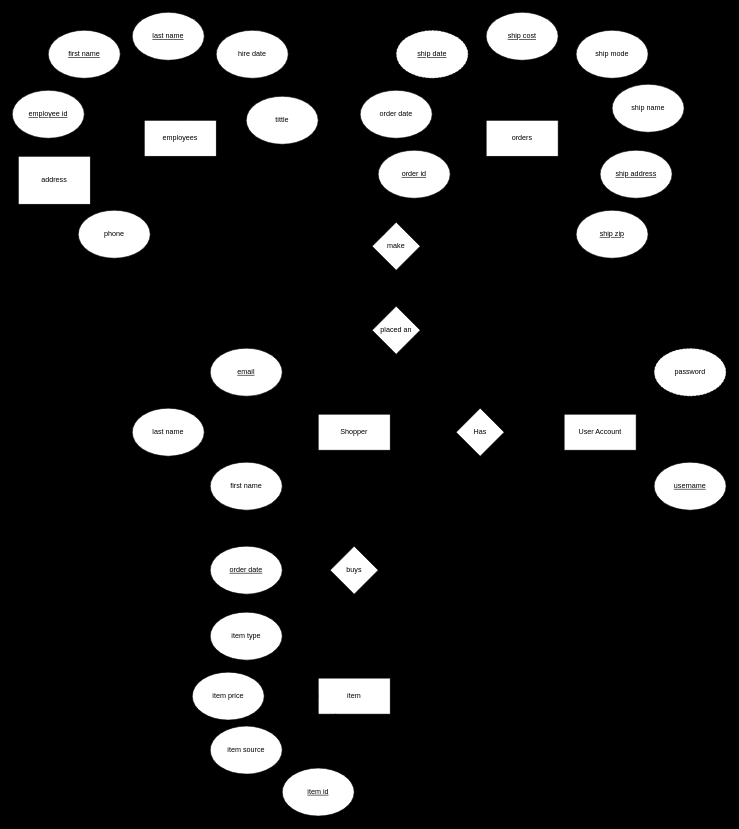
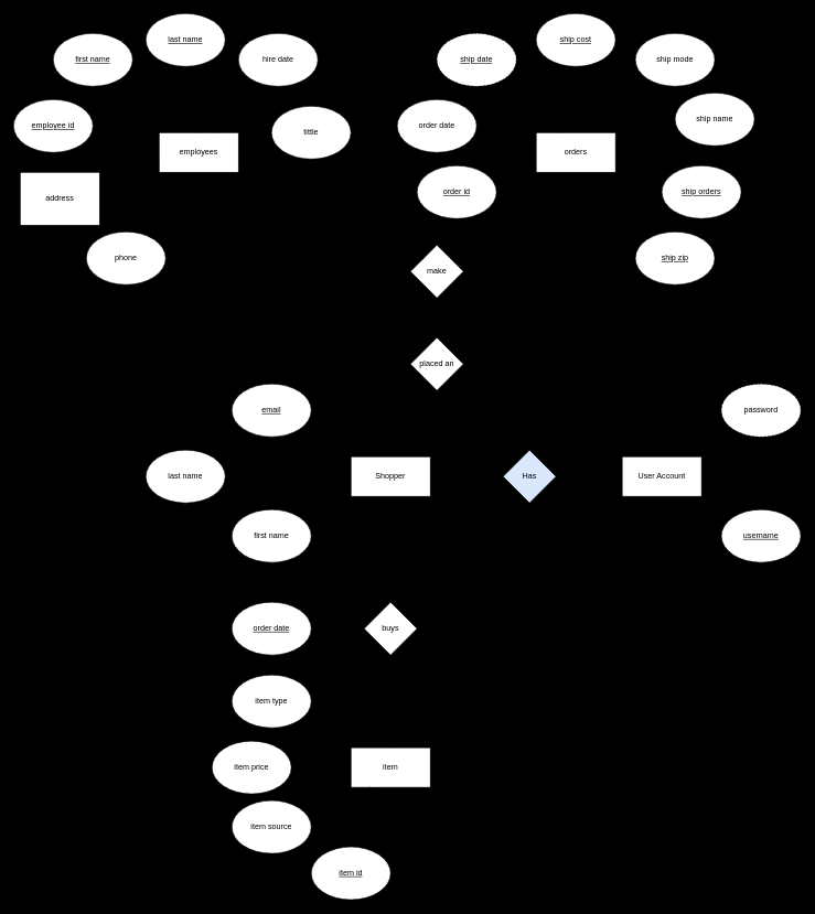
  <mxCell id="0" />
  <mxCell id="1" parent="0" />
  <mxCell id="2" style="edgeStyle=none;html=1;exitX=0;exitY=0;exitDx=0;exitDy=0;entryX=1;entryY=1;entryDx=0;entryDy=0;strokeColor=default;startArrow=none;startFill=0;endArrow=none;endFill=0;strokeWidth=1;" parent="1" source="8" target="13" edge="1"><mxGeometry relative="1" as="geometry" /></mxCell>
  <mxCell id="3" style="edgeStyle=none;html=1;exitX=0;exitY=0.5;exitDx=0;exitDy=0;entryX=1;entryY=0.5;entryDx=0;entryDy=0;strokeColor=default;strokeWidth=4;startArrow=none;startFill=0;endArrow=none;endFill=0;" parent="1" source="8" target="14" edge="1"><mxGeometry relative="1" as="geometry" /></mxCell>
  <mxCell id="4" style="edgeStyle=none;html=1;exitX=0;exitY=1;exitDx=0;exitDy=0;entryX=1;entryY=0;entryDx=0;entryDy=0;strokeColor=default;strokeWidth=4;startArrow=none;startFill=0;endArrow=none;endFill=0;" parent="1" source="8" target="15" edge="1"><mxGeometry relative="1" as="geometry" /></mxCell>
  <mxCell id="5" style="edgeStyle=none;html=1;exitX=0.5;exitY=1;exitDx=0;exitDy=0;entryX=0.5;entryY=0;entryDx=0;entryDy=0;strokeColor=default;strokeWidth=4;startArrow=none;startFill=0;endArrow=none;endFill=0;" parent="1" source="8" target="24" edge="1"><mxGeometry relative="1" as="geometry" /></mxCell>
  <mxCell id="6" value="" style="edgeStyle=none;html=1;strokeColor=default;strokeWidth=1;startArrow=none;startFill=0;endArrow=openThin;endFill=0;" parent="1" source="8" target="12" edge="1"><mxGeometry relative="1" as="geometry" /></mxCell>
  <mxCell id="7" style="edgeStyle=none;html=1;exitX=0.5;exitY=0;exitDx=0;exitDy=0;entryX=0;entryY=1;entryDx=0;entryDy=0;strokeColor=default;strokeWidth=4;startArrow=none;startFill=0;endArrow=none;endFill=0;" parent="1" source="8" target="68" edge="1"><mxGeometry relative="1" as="geometry" /></mxCell>
  <mxCell id="8" value="Shopper" style="rounded=0;whiteSpace=wrap;html=1;" parent="1" vertex="1"><mxGeometry x="530" y="690" width="120" height="60" as="geometry" /></mxCell>
  <mxCell id="9" value="" style="edgeStyle=none;html=1;strokeColor=default;strokeWidth=1;startArrow=none;startFill=0;endArrow=openThin;endFill=0;" parent="1" source="11" target="12" edge="1"><mxGeometry relative="1" as="geometry" /></mxCell>
  <mxCell id="10" style="edgeStyle=none;html=1;exitX=1;exitY=0;exitDx=0;exitDy=0;strokeColor=default;strokeWidth=4;startArrow=none;startFill=0;endArrow=none;endFill=0;" parent="1" source="11" target="25" edge="1"><mxGeometry relative="1" as="geometry" /></mxCell>
  <mxCell id="11" value="User Account" style="rounded=0;whiteSpace=wrap;html=1;" parent="1" vertex="1"><mxGeometry x="940" y="690" width="120" height="60" as="geometry" /></mxCell>
- <mxCell id="12" value="Has" style="rhombus;whiteSpace=wrap;html=1;" parent="1" vertex="1"><mxGeometry x="760" y="680" width="80" height="80" as="geometry" /></mxCell>
+ <mxCell id="12" value="Has" style="rhombus;whiteSpace=wrap;html=1;fillColor=#dae8fc;" parent="1" vertex="1"><mxGeometry x="760" y="680" width="80" height="80" as="geometry" /></mxCell>
  <mxCell id="13" value="&lt;u&gt;email&lt;/u&gt;" style="ellipse;whiteSpace=wrap;html=1;" parent="1" vertex="1"><mxGeometry x="350" y="580" width="120" height="80" as="geometry" /></mxCell>
  <mxCell id="14" value="last name" style="ellipse;whiteSpace=wrap;html=1;" parent="1" vertex="1"><mxGeometry x="220" y="680" width="120" height="80" as="geometry" /></mxCell>
  <mxCell id="15" value="first name" style="ellipse;whiteSpace=wrap;html=1;" parent="1" vertex="1"><mxGeometry x="350" y="770" width="120" height="80" as="geometry" /></mxCell>
  <mxCell id="16" value="item" style="rounded=0;whiteSpace=wrap;html=1;" parent="1" vertex="1"><mxGeometry x="530" y="1130" width="120" height="60" as="geometry" /></mxCell>
  <mxCell id="17" style="edgeStyle=none;html=1;exitX=1;exitY=1;exitDx=0;exitDy=0;entryX=0;entryY=0;entryDx=0;entryDy=0;strokeColor=default;strokeWidth=4;startArrow=none;startFill=0;endArrow=none;endFill=0;" parent="1" source="18" target="16" edge="1"><mxGeometry relative="1" as="geometry" /></mxCell>
  <mxCell id="18" value="item type" style="ellipse;whiteSpace=wrap;html=1;" parent="1" vertex="1"><mxGeometry x="350" y="1020" width="120" height="80" as="geometry" /></mxCell>
  <mxCell id="19" style="edgeStyle=none;html=1;exitX=1;exitY=0.5;exitDx=0;exitDy=0;entryX=0;entryY=0.5;entryDx=0;entryDy=0;strokeColor=default;strokeWidth=4;startArrow=none;startFill=0;endArrow=none;endFill=0;" parent="1" source="20" target="16" edge="1"><mxGeometry relative="1" as="geometry" /></mxCell>
  <mxCell id="20" value="item price" style="ellipse;whiteSpace=wrap;html=1;" parent="1" vertex="1"><mxGeometry x="320" y="1120" width="120" height="80" as="geometry" /></mxCell>
  <mxCell id="21" style="edgeStyle=none;html=1;exitX=1;exitY=0;exitDx=0;exitDy=0;entryX=0;entryY=1;entryDx=0;entryDy=0;strokeColor=default;strokeWidth=4;startArrow=none;startFill=0;endArrow=none;endFill=0;" parent="1" source="22" target="16" edge="1"><mxGeometry relative="1" as="geometry" /></mxCell>
  <mxCell id="22" value="item source" style="ellipse;whiteSpace=wrap;html=1;" parent="1" vertex="1"><mxGeometry x="350" y="1210" width="120" height="80" as="geometry" /></mxCell>
  <mxCell id="23" style="edgeStyle=none;html=1;exitX=0.5;exitY=1;exitDx=0;exitDy=0;entryX=0.5;entryY=0;entryDx=0;entryDy=0;strokeColor=default;strokeWidth=1;startArrow=classic;startFill=1;endArrow=none;endFill=0;" parent="1" source="24" target="16" edge="1"><mxGeometry relative="1" as="geometry" /></mxCell>
  <mxCell id="24" value="buys" style="rhombus;whiteSpace=wrap;html=1;" parent="1" vertex="1"><mxGeometry x="550" y="910" width="80" height="80" as="geometry" /></mxCell>
  <mxCell id="25" value="password" style="ellipse;whiteSpace=wrap;html=1;dashed=1;" parent="1" vertex="1"><mxGeometry x="1090" y="580" width="120" height="80" as="geometry" /></mxCell>
  <mxCell id="26" style="edgeStyle=none;html=1;exitX=0;exitY=0;exitDx=0;exitDy=0;entryX=1;entryY=1;entryDx=0;entryDy=0;strokeColor=default;strokeWidth=4;startArrow=none;startFill=0;endArrow=none;endFill=0;" parent="1" source="27" target="11" edge="1"><mxGeometry relative="1" as="geometry" /></mxCell>
  <mxCell id="27" value="&lt;u&gt;username&lt;/u&gt;" style="ellipse;whiteSpace=wrap;html=1;" parent="1" vertex="1"><mxGeometry x="1090" y="770" width="120" height="80" as="geometry" /></mxCell>
  <mxCell id="28" style="edgeStyle=none;html=1;exitX=0.5;exitY=0;exitDx=0;exitDy=0;entryX=0.5;entryY=1;entryDx=0;entryDy=0;strokeColor=default;strokeWidth=1;startArrow=none;startFill=0;endArrow=none;endFill=0;" parent="1" source="34" target="41" edge="1"><mxGeometry relative="1" as="geometry" /></mxCell>
  <mxCell id="29" value="" style="edgeStyle=none;html=1;strokeColor=default;strokeWidth=1;startArrow=none;startFill=0;endArrow=classicThin;endFill=1;" parent="1" source="34" target="43" edge="1"><mxGeometry relative="1" as="geometry" /></mxCell>
  <mxCell id="30" style="edgeStyle=none;html=1;exitX=0.75;exitY=0;exitDx=0;exitDy=0;entryX=0;entryY=1;entryDx=0;entryDy=0;strokeColor=default;strokeWidth=1;startArrow=none;startFill=0;endArrow=none;endFill=0;" parent="1" source="34" target="42" edge="1"><mxGeometry relative="1" as="geometry" /></mxCell>
  <mxCell id="31" style="edgeStyle=none;html=1;exitX=0;exitY=0.75;exitDx=0;exitDy=0;entryX=1;entryY=0;entryDx=0;entryDy=0;strokeColor=default;strokeWidth=4;startArrow=none;startFill=0;endArrow=none;endFill=0;" parent="1" source="34" target="44" edge="1"><mxGeometry relative="1" as="geometry" /></mxCell>
  <mxCell id="32" style="edgeStyle=none;html=1;exitX=1;exitY=0.75;exitDx=0;exitDy=0;entryX=0;entryY=0;entryDx=0;entryDy=0;strokeColor=default;strokeWidth=1;startArrow=none;startFill=0;endArrow=none;endFill=0;" parent="1" source="34" target="45" edge="1"><mxGeometry relative="1" as="geometry" /></mxCell>
  <mxCell id="33" style="edgeStyle=none;html=1;exitX=0;exitY=0.25;exitDx=0;exitDy=0;strokeColor=default;strokeWidth=4;startArrow=none;startFill=0;endArrow=none;endFill=0;" parent="1" source="34" target="46" edge="1"><mxGeometry relative="1" as="geometry" /></mxCell>
  <mxCell id="34" value="orders" style="rounded=0;whiteSpace=wrap;html=1;" parent="1" vertex="1"><mxGeometry x="810" y="200" width="120" height="60" as="geometry" /></mxCell>
  <mxCell id="35" value="" style="edgeStyle=none;html=1;strokeColor=default;strokeWidth=4;startArrow=none;startFill=0;endArrow=none;endFill=0;" parent="1" source="36" target="24" edge="1"><mxGeometry relative="1" as="geometry" /></mxCell>
  <mxCell id="36" value="&lt;u&gt;order date&lt;/u&gt;" style="ellipse;whiteSpace=wrap;html=1;" parent="1" vertex="1"><mxGeometry x="350" y="910" width="120" height="80" as="geometry" /></mxCell>
  <mxCell id="37" style="edgeStyle=none;html=1;exitX=1;exitY=1;exitDx=0;exitDy=0;entryX=0.25;entryY=0;entryDx=0;entryDy=0;strokeColor=default;strokeWidth=1;startArrow=none;startFill=0;endArrow=none;endFill=0;" parent="1" source="38" target="34" edge="1"><mxGeometry relative="1" as="geometry" /></mxCell>
  <mxCell id="38" value="&lt;u&gt;ship date&lt;/u&gt;" style="ellipse;whiteSpace=wrap;html=1;dashed=1;" parent="1" vertex="1"><mxGeometry x="660" y="50" width="120" height="80" as="geometry" /></mxCell>
  <mxCell id="39" style="edgeStyle=none;html=1;exitX=0.5;exitY=0;exitDx=0;exitDy=0;entryX=0.25;entryY=1;entryDx=0;entryDy=0;strokeColor=default;strokeWidth=4;startArrow=none;startFill=0;endArrow=none;endFill=0;" parent="1" source="40" target="16" edge="1"><mxGeometry relative="1" as="geometry" /></mxCell>
  <mxCell id="40" value="&lt;u&gt;item id&lt;/u&gt;" style="ellipse;whiteSpace=wrap;html=1;" parent="1" vertex="1"><mxGeometry x="470" y="1280" width="120" height="80" as="geometry" /></mxCell>
  <mxCell id="41" value="&lt;u&gt;ship cost&lt;/u&gt;" style="ellipse;whiteSpace=wrap;html=1;" parent="1" vertex="1"><mxGeometry x="810" y="20" width="120" height="80" as="geometry" /></mxCell>
  <mxCell id="42" value="ship mode" style="ellipse;whiteSpace=wrap;html=1;" parent="1" vertex="1"><mxGeometry x="960" y="50" width="120" height="80" as="geometry" /></mxCell>
  <mxCell id="43" value="make" style="rhombus;whiteSpace=wrap;html=1;" parent="1" vertex="1"><mxGeometry x="620" y="370" width="80" height="80" as="geometry" /></mxCell>
  <mxCell id="44" value="&lt;u&gt;order id&lt;/u&gt;" style="ellipse;whiteSpace=wrap;html=1;" parent="1" vertex="1"><mxGeometry x="630" y="250" width="120" height="80" as="geometry" /></mxCell>
- <mxCell id="45" value="&lt;u&gt;ship address&lt;/u&gt;" style="ellipse;whiteSpace=wrap;html=1;" parent="1" vertex="1"><mxGeometry x="1000" y="250" width="120" height="80" as="geometry" /></mxCell>
+ <mxCell id="45" value="&lt;u&gt;ship orders&lt;/u&gt;" style="ellipse;whiteSpace=wrap;html=1;" parent="1" vertex="1"><mxGeometry x="1000" y="250" width="120" height="80" as="geometry" /></mxCell>
  <mxCell id="46" value="order date" style="ellipse;whiteSpace=wrap;html=1;" parent="1" vertex="1"><mxGeometry x="600" y="150" width="120" height="80" as="geometry" /></mxCell>
  <mxCell id="47" style="edgeStyle=none;html=1;exitX=0;exitY=0.5;exitDx=0;exitDy=0;entryX=1;entryY=0.25;entryDx=0;entryDy=0;strokeColor=default;strokeWidth=1;startArrow=none;startFill=0;endArrow=none;endFill=0;" parent="1" source="48" target="34" edge="1"><mxGeometry relative="1" as="geometry" /></mxCell>
  <mxCell id="48" value="ship name" style="ellipse;whiteSpace=wrap;html=1;" parent="1" vertex="1"><mxGeometry x="1020" y="140" width="120" height="80" as="geometry" /></mxCell>
  <mxCell id="49" style="edgeStyle=none;html=1;exitX=0;exitY=0;exitDx=0;exitDy=0;entryX=0.882;entryY=0.993;entryDx=0;entryDy=0;entryPerimeter=0;strokeColor=default;strokeWidth=1;startArrow=none;startFill=0;endArrow=none;endFill=0;" parent="1" source="50" target="34" edge="1"><mxGeometry relative="1" as="geometry" /></mxCell>
  <mxCell id="50" value="&lt;u&gt;ship zip&lt;/u&gt;" style="ellipse;whiteSpace=wrap;html=1;" parent="1" vertex="1"><mxGeometry x="960" y="350" width="120" height="80" as="geometry" /></mxCell>
  <mxCell id="51" style="edgeStyle=none;html=1;exitX=0;exitY=0.25;exitDx=0;exitDy=0;entryX=1;entryY=0.5;entryDx=0;entryDy=0;strokeColor=default;strokeWidth=4;startArrow=none;startFill=0;endArrow=none;endFill=0;" parent="1" source="54" target="55" edge="1"><mxGeometry relative="1" as="geometry" /></mxCell>
  <mxCell id="52" style="edgeStyle=none;html=1;entryX=1;entryY=1;entryDx=0;entryDy=0;strokeColor=default;strokeWidth=1;startArrow=none;startFill=0;endArrow=none;endFill=0;exitX=0.25;exitY=0;exitDx=0;exitDy=0;" parent="1" source="54" target="56" edge="1"><mxGeometry relative="1" as="geometry"><mxPoint x="240" y="200" as="sourcePoint" /></mxGeometry></mxCell>
  <mxCell id="53" style="edgeStyle=none;html=1;exitX=1;exitY=0.75;exitDx=0;exitDy=0;entryX=0;entryY=0;entryDx=0;entryDy=0;strokeColor=default;strokeWidth=4;startArrow=none;startFill=0;endArrow=none;endFill=0;" parent="1" source="54" target="43" edge="1"><mxGeometry relative="1" as="geometry" /></mxCell>
  <mxCell id="54" value="employees" style="rounded=0;whiteSpace=wrap;html=1;" parent="1" vertex="1"><mxGeometry x="240" y="200" width="120" height="60" as="geometry" /></mxCell>
  <mxCell id="55" value="&lt;u&gt;employee id&lt;/u&gt;" style="ellipse;whiteSpace=wrap;html=1;" parent="1" vertex="1"><mxGeometry x="20" y="150" width="120" height="80" as="geometry" /></mxCell>
  <mxCell id="56" value="&lt;u&gt;first name&lt;/u&gt;" style="ellipse;whiteSpace=wrap;html=1;" parent="1" vertex="1"><mxGeometry x="80" y="50" width="120" height="80" as="geometry" /></mxCell>
  <mxCell id="57" style="edgeStyle=none;html=1;exitX=0.5;exitY=1;exitDx=0;exitDy=0;entryX=0.5;entryY=0;entryDx=0;entryDy=0;strokeColor=default;strokeWidth=1;startArrow=none;startFill=0;endArrow=none;endFill=0;" parent="1" source="58" target="54" edge="1"><mxGeometry relative="1" as="geometry" /></mxCell>
  <mxCell id="58" value="&lt;u&gt;last name&lt;/u&gt;" style="ellipse;whiteSpace=wrap;html=1;" parent="1" vertex="1"><mxGeometry x="220" y="20" width="120" height="80" as="geometry" /></mxCell>
  <mxCell id="59" style="edgeStyle=none;html=1;exitX=0;exitY=1;exitDx=0;exitDy=0;entryX=0.75;entryY=0;entryDx=0;entryDy=0;strokeColor=default;strokeWidth=1;startArrow=none;startFill=0;endArrow=none;endFill=0;" parent="1" source="60" target="54" edge="1"><mxGeometry relative="1" as="geometry" /></mxCell>
  <mxCell id="60" value="hire date" style="ellipse;whiteSpace=wrap;html=1;" parent="1" vertex="1"><mxGeometry x="360" y="50" width="120" height="80" as="geometry" /></mxCell>
  <mxCell id="61" style="edgeStyle=none;html=1;exitX=1;exitY=0;exitDx=0;exitDy=0;entryX=0;entryY=0.75;entryDx=0;entryDy=0;strokeColor=default;strokeWidth=1;startArrow=none;startFill=0;endArrow=none;endFill=0;" parent="1" source="62" target="54" edge="1"><mxGeometry relative="1" as="geometry" /></mxCell>
  <mxCell id="62" value="address" style="whiteSpace=wrap;html=1;rounded=0;" parent="1" vertex="1"><mxGeometry x="30" y="260" width="120" height="80" as="geometry" /></mxCell>
  <mxCell id="63" style="edgeStyle=none;html=1;exitX=0.5;exitY=0;exitDx=0;exitDy=0;entryX=0.25;entryY=1;entryDx=0;entryDy=0;strokeColor=default;strokeWidth=1;startArrow=none;startFill=0;endArrow=none;endFill=0;" parent="1" source="64" target="54" edge="1"><mxGeometry relative="1" as="geometry" /></mxCell>
  <mxCell id="64" value="phone" style="ellipse;whiteSpace=wrap;html=1;" parent="1" vertex="1"><mxGeometry x="130" y="350" width="120" height="80" as="geometry" /></mxCell>
  <mxCell id="65" style="edgeStyle=none;html=1;exitX=0;exitY=0.5;exitDx=0;exitDy=0;entryX=1;entryY=0.25;entryDx=0;entryDy=0;strokeColor=default;strokeWidth=1;startArrow=none;startFill=0;endArrow=none;endFill=0;" parent="1" source="66" target="54" edge="1"><mxGeometry relative="1" as="geometry" /></mxCell>
  <mxCell id="66" value="tittle" style="ellipse;whiteSpace=wrap;html=1;" parent="1" vertex="1"><mxGeometry x="410" y="160" width="120" height="80" as="geometry" /></mxCell>
  <mxCell id="67" style="edgeStyle=none;html=1;exitX=1;exitY=0;exitDx=0;exitDy=0;entryX=0.5;entryY=1;entryDx=0;entryDy=0;strokeColor=default;strokeWidth=1;startArrow=openThin;startFill=0;endArrow=none;endFill=0;" parent="1" source="68" target="34" edge="1"><mxGeometry relative="1" as="geometry" /></mxCell>
  <mxCell id="68" value="placed an" style="rhombus;whiteSpace=wrap;html=1;" parent="1" vertex="1"><mxGeometry x="620" y="510" width="80" height="80" as="geometry" /></mxCell>
